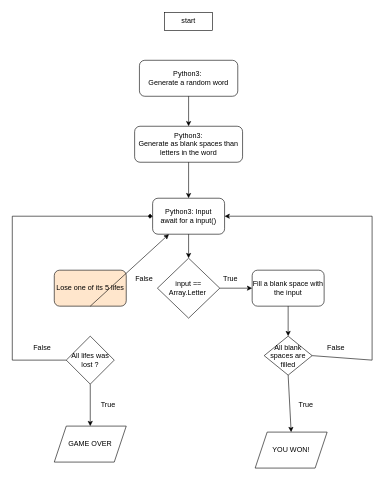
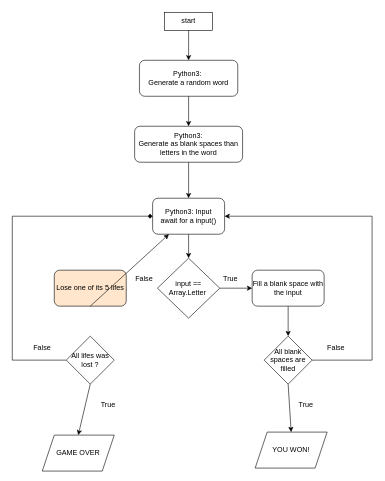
  <mxCell id="0" />
  <mxCell id="1" parent="0" />
  <mxCell id="2" value="start" style="whiteSpace=wrap;html=1;rounded=0;" vertex="1" parent="1"><mxGeometry x="274" y="20" width="80" height="30" as="geometry" /></mxCell>
  <mxCell id="3" value="Python3:&amp;nbsp;&lt;br&gt;Generate a random word" style="rounded=1;whiteSpace=wrap;html=1;" vertex="1" parent="1"><mxGeometry x="232" y="100" width="164" height="60" as="geometry" /></mxCell>
  <mxCell id="4" value="Python3:&lt;br&gt;Generate as blank spaces than letters in the word" style="rounded=1;whiteSpace=wrap;html=1;" vertex="1" parent="1"><mxGeometry x="224" y="210" width="180" height="60" as="geometry" /></mxCell>
+ <mxCell id="5" value="" style="endArrow=classic;html=1;rounded=0;exitX=0.5;exitY=1;exitDx=0;exitDy=0;entryX=0.5;entryY=0;entryDx=0;entryDy=0;" edge="1" parent="1" source="2" target="3"><mxGeometry width="50" height="50" relative="1" as="geometry"><mxPoint x="330" y="400" as="sourcePoint" /><mxPoint x="380" y="350" as="targetPoint" /></mxGeometry></mxCell>
  <mxCell id="6" value="" style="endArrow=classic;html=1;rounded=0;exitX=0.5;exitY=1;exitDx=0;exitDy=0;entryX=0.5;entryY=0;entryDx=0;entryDy=0;" edge="1" parent="1" source="3" target="4"><mxGeometry width="50" height="50" relative="1" as="geometry"><mxPoint x="330" y="400" as="sourcePoint" /><mxPoint x="380" y="350" as="targetPoint" /></mxGeometry></mxCell>
  <mxCell id="7" value="Python3: Input&lt;br&gt;await for a input()" style="rounded=1;whiteSpace=wrap;html=1;" vertex="1" parent="1"><mxGeometry x="254" y="330" width="120" height="60" as="geometry" /></mxCell>
  <mxCell id="8" value="input == Array.Letter&amp;nbsp;" style="rhombus;whiteSpace=wrap;html=1;" vertex="1" parent="1"><mxGeometry x="262" y="430" width="104" height="100" as="geometry" /></mxCell>
  <mxCell id="9" value="Fill a blank space with the input" style="rounded=1;whiteSpace=wrap;html=1;" vertex="1" parent="1"><mxGeometry x="420" y="450" width="120" height="60" as="geometry" /></mxCell>
  <mxCell id="10" value="" style="endArrow=classic;html=1;rounded=0;exitX=0.5;exitY=1;exitDx=0;exitDy=0;entryX=0.5;entryY=0;entryDx=0;entryDy=0;" edge="1" parent="1" source="4" target="7"><mxGeometry width="50" height="50" relative="1" as="geometry"><mxPoint x="330" y="400" as="sourcePoint" /><mxPoint x="380" y="350" as="targetPoint" /></mxGeometry></mxCell>
  <mxCell id="11" value="Lose one of its 5 lifes" style="rounded=1;whiteSpace=wrap;html=1;fillColor=#ffe6cc;" vertex="1" parent="1"><mxGeometry x="90" y="450" width="120" height="60" as="geometry" /></mxCell>
  <mxCell id="12" value="" style="endArrow=classic;html=1;rounded=0;exitX=1;exitY=0.5;exitDx=0;exitDy=0;entryX=0;entryY=0.5;entryDx=0;entryDy=0;" edge="1" parent="1" source="8" target="9"><mxGeometry width="50" height="50" relative="1" as="geometry"><mxPoint x="330" y="400" as="sourcePoint" /><mxPoint x="380" y="350" as="targetPoint" /></mxGeometry></mxCell>
  <mxCell id="13" value="" style="endArrow=classic;html=1;rounded=0;exitX=0.5;exitY=1;exitDx=0;exitDy=0;entryX=0.5;entryY=0;entryDx=0;entryDy=0;" edge="1" parent="1" source="7" target="8"><mxGeometry width="50" height="50" relative="1" as="geometry"><mxPoint x="330" y="400" as="sourcePoint" /><mxPoint x="380" y="350" as="targetPoint" /></mxGeometry></mxCell>
  <mxCell id="14" value="True" style="text;html=1;strokeColor=none;fillColor=none;align=center;verticalAlign=middle;whiteSpace=wrap;rounded=0;" vertex="1" parent="1"><mxGeometry x="354" y="450" width="60" height="30" as="geometry" /></mxCell>
  <mxCell id="15" value="False" style="text;html=1;strokeColor=none;fillColor=none;align=center;verticalAlign=middle;whiteSpace=wrap;rounded=0;" vertex="1" parent="1"><mxGeometry x="210" y="450" width="60" height="30" as="geometry" /></mxCell>
- <mxCell id="16" value="All blank spaces are filled" style="rhombus;whiteSpace=wrap;html=1;" vertex="1" parent="1"><mxGeometry x="440" y="560" width="80" height="65" as="geometry" /></mxCell>
+ <mxCell id="16" value="All blank spaces are filled" style="rhombus;whiteSpace=wrap;html=1;" vertex="1" parent="1"><mxGeometry x="440" y="560" width="80" height="80" as="geometry" /></mxCell>
  <mxCell id="17" value="All lifes was lost ?" style="rhombus;whiteSpace=wrap;html=1;" vertex="1" parent="1"><mxGeometry x="110" y="560" width="80" height="80" as="geometry" /></mxCell>
  <mxCell id="18" value="" style="endArrow=classic;html=1;rounded=0;exitX=0.5;exitY=1;exitDx=0;exitDy=0;" edge="1" parent="1" source="11" target="7"><mxGeometry width="50" height="50" relative="1" as="geometry"><mxPoint x="330" y="550" as="sourcePoint" /><mxPoint x="380" y="500" as="targetPoint" /></mxGeometry></mxCell>
  <mxCell id="19" value="" style="endArrow=diamond;html=1;rounded=0;exitX=0;exitY=0.5;exitDx=0;exitDy=0;entryX=0;entryY=0.5;entryDx=0;entryDy=0;" edge="1" parent="1" source="17" target="7"><mxGeometry width="50" height="50" relative="1" as="geometry"><mxPoint x="330" y="550" as="sourcePoint" /><mxPoint x="380" y="500" as="targetPoint" /><Array as="points"><mxPoint x="20" y="600" /><mxPoint x="20" y="360" /></Array></mxGeometry></mxCell>
  <mxCell id="20" value="" style="endArrow=classic;html=1;rounded=0;exitX=1;exitY=0.5;exitDx=0;exitDy=0;entryX=1;entryY=0.5;entryDx=0;entryDy=0;" edge="1" parent="1" source="16" target="7"><mxGeometry width="50" height="50" relative="1" as="geometry"><mxPoint x="330" y="550" as="sourcePoint" /><mxPoint x="380" y="500" as="targetPoint" /><Array as="points"><mxPoint x="620" y="600" /><mxPoint x="620" y="360" /></Array></mxGeometry></mxCell>
  <mxCell id="21" value="" style="endArrow=classic;html=1;rounded=0;exitX=0.5;exitY=1;exitDx=0;exitDy=0;entryX=0.5;entryY=0;entryDx=0;entryDy=0;" edge="1" parent="1" source="9" target="16"><mxGeometry width="50" height="50" relative="1" as="geometry"><mxPoint x="340" y="550" as="sourcePoint" /><mxPoint x="380" y="500" as="targetPoint" /></mxGeometry></mxCell>
- <mxCell id="22" value="GAME OVER" style="shape=parallelogram;perimeter=parallelogramPerimeter;whiteSpace=wrap;html=1;fixedSize=1;" vertex="1" parent="1"><mxGeometry x="90" y="710" width="120" height="60" as="geometry" /></mxCell>
+ <mxCell id="22" value="GAME OVER" style="shape=parallelogram;perimeter=parallelogramPerimeter;whiteSpace=wrap;html=1;fixedSize=1;" vertex="1" parent="1"><mxGeometry x="70" y="725" width="120" height="60" as="geometry" /></mxCell>
  <mxCell id="23" value="YOU WON!" style="shape=parallelogram;perimeter=parallelogramPerimeter;whiteSpace=wrap;html=1;fixedSize=1;" vertex="1" parent="1"><mxGeometry x="425" y="720" width="120" height="60" as="geometry" /></mxCell>
  <mxCell id="24" value="" style="endArrow=classic;html=1;rounded=0;exitX=0.5;exitY=1;exitDx=0;exitDy=0;entryX=0.5;entryY=0;entryDx=0;entryDy=0;" edge="1" parent="1" source="17" target="22"><mxGeometry width="50" height="50" relative="1" as="geometry"><mxPoint x="330" y="550" as="sourcePoint" /><mxPoint x="380" y="500" as="targetPoint" /></mxGeometry></mxCell>
  <mxCell id="25" value="" style="endArrow=classic;html=1;rounded=0;exitX=0.5;exitY=1;exitDx=0;exitDy=0;entryX=0.5;entryY=0;entryDx=0;entryDy=0;" edge="1" parent="1" source="16" target="23"><mxGeometry width="50" height="50" relative="1" as="geometry"><mxPoint x="330" y="550" as="sourcePoint" /><mxPoint x="380" y="500" as="targetPoint" /></mxGeometry></mxCell>
  <mxCell id="26" value="True" style="text;html=1;strokeColor=none;fillColor=none;align=center;verticalAlign=middle;whiteSpace=wrap;rounded=0;" vertex="1" parent="1"><mxGeometry x="150" y="660" width="60" height="30" as="geometry" /></mxCell>
  <mxCell id="27" value="True" style="text;html=1;strokeColor=none;fillColor=none;align=center;verticalAlign=middle;whiteSpace=wrap;rounded=0;" vertex="1" parent="1"><mxGeometry x="480" y="660" width="60" height="30" as="geometry" /></mxCell>
  <mxCell id="28" value="False" style="text;html=1;strokeColor=none;fillColor=none;align=center;verticalAlign=middle;whiteSpace=wrap;rounded=0;" vertex="1" parent="1"><mxGeometry x="530" y="565" width="60" height="30" as="geometry" /></mxCell>
  <mxCell id="29" value="False" style="text;html=1;strokeColor=none;fillColor=none;align=center;verticalAlign=middle;whiteSpace=wrap;rounded=0;" vertex="1" parent="1"><mxGeometry x="40" y="565" width="60" height="30" as="geometry" /></mxCell>
